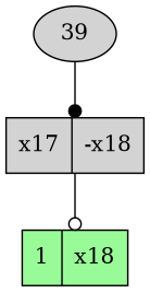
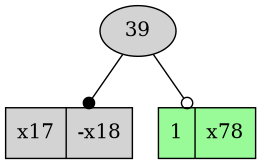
  digraph {
    node [fillcolor=lightgrey shape=record style=filled]
    n1 [label=39 shape=ellipse]
    n2 [label="<f0> x17|<f1> -x18"]
-   n3 [fillcolor=palegreen label="<f0> 1|<f1> x18"]
+   n3 [fillcolor=palegreen label="<f0> 1|<f1> x78"]
    n1 -> n2 [arrowhead=dot]
-   n2 -> n3 [arrowhead=odot]
+   n1 -> n3 [arrowhead=odot]
  }
